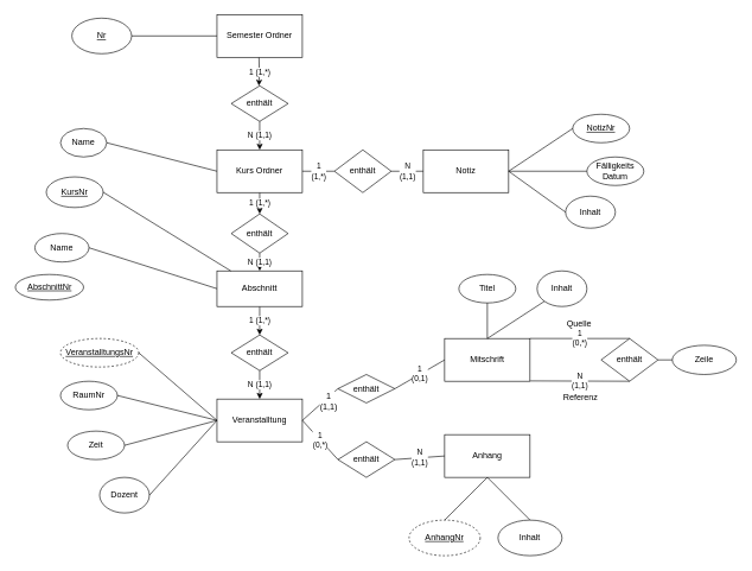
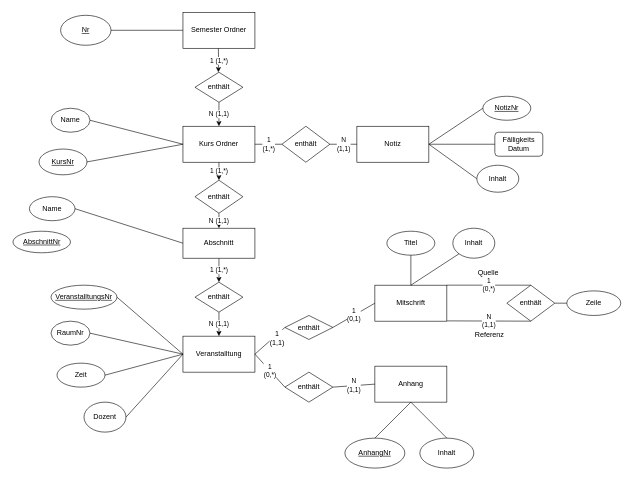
  <mxCell id="0" />
  <mxCell id="1" parent="0" />
  <mxCell id="2" value="1 (1,*)" style="edgeStyle=orthogonalEdgeStyle;rounded=0;orthogonalLoop=1;jettySize=auto;html=1;exitX=0.5;exitY=1;exitDx=0;exitDy=0;entryX=0.5;entryY=0;entryDx=0;entryDy=0;" parent="1" edge="1"><mxGeometry relative="1" as="geometry"><mxPoint x="363" y="80" as="sourcePoint" /><mxPoint x="363" y="120" as="targetPoint" /></mxGeometry></mxCell>
  <mxCell id="3" value="Semester Ordner" style="rounded=0;whiteSpace=wrap;html=1;" parent="1" vertex="1"><mxGeometry x="304" y="20" width="120" height="60" as="geometry" /></mxCell>
  <mxCell id="4" value="1 (1,*)" style="edgeStyle=orthogonalEdgeStyle;rounded=0;orthogonalLoop=1;jettySize=auto;html=1;exitX=0.5;exitY=1;exitDx=0;exitDy=0;entryX=0.5;entryY=0;entryDx=0;entryDy=0;" parent="1" source="5" target="11" edge="1"><mxGeometry relative="1" as="geometry" /></mxCell>
  <mxCell id="5" value="Kurs Ordner" style="rounded=0;whiteSpace=wrap;html=1;" parent="1" vertex="1"><mxGeometry x="304" y="210" width="120" height="60" as="geometry" /></mxCell>
  <mxCell id="6" value="N (1,1)" style="edgeStyle=orthogonalEdgeStyle;rounded=0;orthogonalLoop=1;jettySize=auto;html=1;exitX=0.5;exitY=1;exitDx=0;exitDy=0;entryX=0.5;entryY=0;entryDx=0;entryDy=0;" parent="1" source="7" target="5" edge="1"><mxGeometry relative="1" as="geometry" /></mxCell>
  <mxCell id="7" value="enthält" style="rhombus;whiteSpace=wrap;html=1;" parent="1" vertex="1"><mxGeometry x="324" y="120" width="80" height="50" as="geometry" /></mxCell>
  <mxCell id="8" value="1 (1,*)" style="edgeStyle=orthogonalEdgeStyle;rounded=0;orthogonalLoop=1;jettySize=auto;html=1;exitX=0.5;exitY=1;exitDx=0;exitDy=0;entryX=0.5;entryY=0;entryDx=0;entryDy=0;" parent="1" source="9" target="33" edge="1"><mxGeometry relative="1" as="geometry" /></mxCell>
  <mxCell id="9" value="Abschnitt" style="rounded=0;whiteSpace=wrap;html=1;" parent="1" vertex="1"><mxGeometry x="304" y="380" width="120" height="50" as="geometry" /></mxCell>
  <mxCell id="10" value="N (1,1)" style="edgeStyle=orthogonalEdgeStyle;rounded=0;orthogonalLoop=1;jettySize=auto;html=1;exitX=0.5;exitY=1;exitDx=0;exitDy=0;entryX=0.5;entryY=0;entryDx=0;entryDy=0;" parent="1" source="11" target="9" edge="1"><mxGeometry relative="1" as="geometry" /></mxCell>
  <mxCell id="11" value="enthält" style="rhombus;whiteSpace=wrap;html=1;" parent="1" vertex="1"><mxGeometry x="324" y="300" width="80" height="55" as="geometry" /></mxCell>
  <mxCell id="12" value="Mitschrift" style="rounded=0;whiteSpace=wrap;html=1;" parent="1" vertex="1"><mxGeometry x="624" y="475" width="120" height="60" as="geometry" /></mxCell>
  <mxCell id="13" value="Veranstalltung" style="rounded=0;whiteSpace=wrap;html=1;" parent="1" vertex="1"><mxGeometry x="304" y="560" width="120" height="60" as="geometry" /></mxCell>
  <mxCell id="14" value="Anhang" style="rounded=0;whiteSpace=wrap;html=1;" parent="1" vertex="1"><mxGeometry x="624" y="610" width="120" height="60" as="geometry" /></mxCell>
  <mxCell id="15" value="1&lt;br&gt;(0,*)" style="endArrow=none;html=1;entryX=1;entryY=0.5;entryDx=0;entryDy=0;exitX=0;exitY=0.5;exitDx=0;exitDy=0;" parent="1" source="16" target="13" edge="1"><mxGeometry width="50" height="50" relative="1" as="geometry"><mxPoint x="304" y="720" as="sourcePoint" /><mxPoint x="354" y="670" as="targetPoint" /><mxPoint as="offset" /></mxGeometry></mxCell>
  <mxCell id="16" value="enthält" style="rhombus;whiteSpace=wrap;html=1;" parent="1" vertex="1"><mxGeometry x="474" y="620" width="80" height="50" as="geometry" /></mxCell>
  <mxCell id="17" value="N&lt;br&gt;(1,1)" style="endArrow=none;html=1;entryX=1;entryY=0.5;entryDx=0;entryDy=0;exitX=0;exitY=0.5;exitDx=0;exitDy=0;" parent="1" source="14" target="16" edge="1"><mxGeometry width="50" height="50" relative="1" as="geometry"><mxPoint x="624" y="670" as="sourcePoint" /><mxPoint x="424" y="540" as="targetPoint" /></mxGeometry></mxCell>
- <mxCell id="18" value="RaumNr" style="ellipse;whiteSpace=wrap;html=1;" parent="1" vertex="1"><mxGeometry x="84" y="535" width="80" height="40" as="geometry" /></mxCell>
+ <mxCell id="18" value="RaumNr" style="ellipse;whiteSpace=wrap;html=1;" parent="1" vertex="1"><mxGeometry x="84" y="535" width="65" height="40" as="geometry" /></mxCell>
  <mxCell id="19" value="" style="endArrow=none;html=1;entryX=1;entryY=0.5;entryDx=0;entryDy=0;exitX=0;exitY=0.5;exitDx=0;exitDy=0;" parent="1" source="13" target="18" edge="1"><mxGeometry width="50" height="50" relative="1" as="geometry"><mxPoint x="154" y="740" as="sourcePoint" /><mxPoint x="204" y="690" as="targetPoint" /></mxGeometry></mxCell>
  <mxCell id="20" value="Zeit" style="ellipse;whiteSpace=wrap;html=1;" parent="1" vertex="1"><mxGeometry x="94" y="605" width="80" height="40" as="geometry" /></mxCell>
  <mxCell id="21" value="" style="endArrow=none;html=1;exitX=1;exitY=0.5;exitDx=0;exitDy=0;entryX=0;entryY=0.5;entryDx=0;entryDy=0;" parent="1" source="20" target="13" edge="1"><mxGeometry width="50" height="50" relative="1" as="geometry"><mxPoint x="154" y="740" as="sourcePoint" /><mxPoint x="204" y="690" as="targetPoint" /></mxGeometry></mxCell>
  <mxCell id="22" value="Dozent" style="ellipse;whiteSpace=wrap;html=1;" parent="1" vertex="1"><mxGeometry x="139" y="670" width="70" height="50" as="geometry" /></mxCell>
  <mxCell id="23" value="" style="endArrow=none;html=1;exitX=1;exitY=0.5;exitDx=0;exitDy=0;entryX=0;entryY=0.5;entryDx=0;entryDy=0;" parent="1" source="22" target="13" edge="1"><mxGeometry width="50" height="50" relative="1" as="geometry"><mxPoint x="224" y="630" as="sourcePoint" /><mxPoint x="304" y="550" as="targetPoint" /></mxGeometry></mxCell>
- <mxCell id="24" value="&lt;u&gt;VeranstalltungsNr&lt;/u&gt;" style="ellipse;whiteSpace=wrap;html=1;dashed=1;" parent="1" vertex="1"><mxGeometry x="84" y="475" width="110" height="40" as="geometry" /></mxCell>
+ <mxCell id="24" value="&lt;u&gt;VeranstalltungsNr&lt;/u&gt;" style="ellipse;whiteSpace=wrap;html=1;" parent="1" vertex="1"><mxGeometry x="84" y="475" width="110" height="40" as="geometry" /></mxCell>
  <mxCell id="25" value="" style="endArrow=none;html=1;entryX=1;entryY=0.5;entryDx=0;entryDy=0;exitX=0;exitY=0.5;exitDx=0;exitDy=0;" parent="1" source="13" target="24" edge="1"><mxGeometry width="50" height="50" relative="1" as="geometry"><mxPoint x="104" y="740" as="sourcePoint" /><mxPoint x="154" y="690" as="targetPoint" /></mxGeometry></mxCell>
  <mxCell id="26" value="&lt;u&gt;Nr&lt;/u&gt;" style="ellipse;whiteSpace=wrap;html=1;" parent="1" vertex="1"><mxGeometry x="100" y="25" width="84" height="50" as="geometry" /></mxCell>
  <mxCell id="27" value="" style="endArrow=none;html=1;exitX=1;exitY=0.5;exitDx=0;exitDy=0;entryX=0;entryY=0.5;entryDx=0;entryDy=0;" parent="1" source="26" target="3" edge="1"><mxGeometry width="50" height="50" relative="1" as="geometry"><mxPoint x="164" y="250" as="sourcePoint" /><mxPoint x="214" y="200" as="targetPoint" /></mxGeometry></mxCell>
  <mxCell id="28" value="Name" style="ellipse;whiteSpace=wrap;html=1;" parent="1" vertex="1"><mxGeometry x="84" y="180" width="65" height="40" as="geometry" /></mxCell>
  <mxCell id="29" value="" style="endArrow=none;html=1;entryX=1;entryY=0.5;entryDx=0;entryDy=0;exitX=0;exitY=0.5;exitDx=0;exitDy=0;" parent="1" source="5" target="28" edge="1"><mxGeometry width="50" height="50" relative="1" as="geometry"><mxPoint x="189" y="290" as="sourcePoint" /><mxPoint x="239" y="240" as="targetPoint" /></mxGeometry></mxCell>
  <mxCell id="30" value="&lt;u&gt;KursNr&lt;/u&gt;" style="ellipse;whiteSpace=wrap;html=1;" parent="1" vertex="1"><mxGeometry x="64" y="248" width="80" height="43" as="geometry" /></mxCell>
- <mxCell id="31" value="" style="endArrow=none;html=1;exitX=1;exitY=0.5;exitDx=0;exitDy=0;" parent="1" source="30" target="9" edge="1"><mxGeometry width="50" height="50" relative="1" as="geometry"><mxPoint x="193.5" y="290" as="sourcePoint" /><mxPoint x="243.5" y="240" as="targetPoint" /></mxGeometry></mxCell>
+ <mxCell id="31" value="" style="endArrow=none;html=1;exitX=1;exitY=0.5;exitDx=0;exitDy=0;entryX=0;entryY=0.5;entryDx=0;entryDy=0;" parent="1" source="30" target="5" edge="1"><mxGeometry width="50" height="50" relative="1" as="geometry"><mxPoint x="193.5" y="290" as="sourcePoint" /><mxPoint x="243.5" y="240" as="targetPoint" /></mxGeometry></mxCell>
  <mxCell id="32" value="N (1,1)" style="edgeStyle=orthogonalEdgeStyle;rounded=0;orthogonalLoop=1;jettySize=auto;html=1;exitX=0.5;exitY=1;exitDx=0;exitDy=0;entryX=0.5;entryY=0;entryDx=0;entryDy=0;" parent="1" source="33" target="13" edge="1"><mxGeometry relative="1" as="geometry" /></mxCell>
  <mxCell id="33" value="enthält" style="rhombus;whiteSpace=wrap;html=1;" parent="1" vertex="1"><mxGeometry x="324" y="470" width="80" height="50" as="geometry" /></mxCell>
  <mxCell id="34" value="Notiz" style="rounded=0;whiteSpace=wrap;html=1;" parent="1" vertex="1"><mxGeometry x="594" y="210" width="120" height="60" as="geometry" /></mxCell>
  <mxCell id="35" value="enthält" style="rhombus;whiteSpace=wrap;html=1;" parent="1" vertex="1"><mxGeometry x="469" y="210" width="80" height="60" as="geometry" /></mxCell>
  <mxCell id="36" value="1&lt;br&gt;(1,*)" style="endArrow=none;html=1;exitX=1;exitY=0.5;exitDx=0;exitDy=0;entryX=0;entryY=0.5;entryDx=0;entryDy=0;" parent="1" source="5" target="35" edge="1"><mxGeometry width="50" height="50" relative="1" as="geometry"><mxPoint x="464" y="370" as="sourcePoint" /><mxPoint x="514" y="320" as="targetPoint" /></mxGeometry></mxCell>
  <mxCell id="37" value="N&lt;br&gt;(1,1)" style="endArrow=none;html=1;exitX=1;exitY=0.5;exitDx=0;exitDy=0;entryX=0;entryY=0.5;entryDx=0;entryDy=0;" parent="1" source="35" target="34" edge="1"><mxGeometry width="50" height="50" relative="1" as="geometry"><mxPoint x="544" y="355" as="sourcePoint" /><mxPoint x="594" y="305" as="targetPoint" /></mxGeometry></mxCell>
  <mxCell id="38" value="enthält" style="rhombus;whiteSpace=wrap;html=1;" parent="1" vertex="1"><mxGeometry x="844" y="475" width="80" height="60" as="geometry" /></mxCell>
  <mxCell id="39" value="Titel" style="ellipse;whiteSpace=wrap;html=1;" parent="1" vertex="1"><mxGeometry x="644" y="385" width="80" height="40" as="geometry" /></mxCell>
  <mxCell id="40" value="" style="endArrow=none;html=1;exitX=0.5;exitY=1;exitDx=0;exitDy=0;entryX=0.5;entryY=0;entryDx=0;entryDy=0;" parent="1" source="39" target="12" edge="1"><mxGeometry width="50" height="50" relative="1" as="geometry"><mxPoint x="104" y="725" as="sourcePoint" /><mxPoint x="154" y="675" as="targetPoint" /></mxGeometry></mxCell>
- <mxCell id="41" value="&lt;u&gt;AnhangNr&lt;/u&gt;" style="ellipse;whiteSpace=wrap;html=1;dashed=1;" parent="1" vertex="1"><mxGeometry x="574" y="730" width="100" height="50" as="geometry" /></mxCell>
+ <mxCell id="41" value="&lt;u&gt;AnhangNr&lt;/u&gt;" style="ellipse;whiteSpace=wrap;html=1;" parent="1" vertex="1"><mxGeometry x="574" y="730" width="100" height="50" as="geometry" /></mxCell>
  <mxCell id="42" value="" style="endArrow=none;html=1;exitX=0.5;exitY=0;exitDx=0;exitDy=0;entryX=0.5;entryY=1;entryDx=0;entryDy=0;" parent="1" source="41" edge="1" target="14"><mxGeometry width="50" height="50" relative="1" as="geometry"><mxPoint x="618.5" y="780" as="sourcePoint" /><mxPoint x="668.5" y="730" as="targetPoint" /></mxGeometry></mxCell>
  <mxCell id="43" value="Zeile" style="ellipse;whiteSpace=wrap;html=1;" parent="1" vertex="1"><mxGeometry x="944" y="484.5" width="90" height="41" as="geometry" /></mxCell>
  <mxCell id="44" value="" style="endArrow=none;html=1;entryX=0;entryY=0.5;entryDx=0;entryDy=0;exitX=1;exitY=0.5;exitDx=0;exitDy=0;" parent="1" source="38" target="43" edge="1"><mxGeometry width="50" height="50" relative="1" as="geometry"><mxPoint x="244" y="925" as="sourcePoint" /><mxPoint x="294" y="875" as="targetPoint" /></mxGeometry></mxCell>
  <mxCell id="45" value="1&lt;br&gt;(0,*)" style="endArrow=none;html=1;exitX=1.001;exitY=-0.001;exitDx=0;exitDy=0;exitPerimeter=0;entryX=0.5;entryY=0;entryDx=0;entryDy=0;" parent="1" source="12" target="38" edge="1"><mxGeometry width="50" height="50" relative="1" as="geometry"><mxPoint x="764" y="475" as="sourcePoint" /><mxPoint x="814" y="425" as="targetPoint" /></mxGeometry></mxCell>
  <mxCell id="46" value="N&lt;br&gt;(1,1)" style="endArrow=none;html=1;exitX=1.004;exitY=0.992;exitDx=0;exitDy=0;exitPerimeter=0;entryX=0.5;entryY=1;entryDx=0;entryDy=0;" parent="1" source="12" target="38" edge="1"><mxGeometry width="50" height="50" relative="1" as="geometry"><mxPoint x="864" y="615" as="sourcePoint" /><mxPoint x="914" y="565" as="targetPoint" /></mxGeometry></mxCell>
  <mxCell id="47" value="&lt;u&gt;NotizNr&lt;/u&gt;" style="ellipse;whiteSpace=wrap;html=1;" parent="1" vertex="1"><mxGeometry x="804" y="160" width="80" height="40" as="geometry" /></mxCell>
  <mxCell id="48" value="" style="endArrow=none;html=1;exitX=1;exitY=0.5;exitDx=0;exitDy=0;entryX=0;entryY=0.5;entryDx=0;entryDy=0;" parent="1" source="34" target="47" edge="1"><mxGeometry width="50" height="50" relative="1" as="geometry"><mxPoint x="769" y="290" as="sourcePoint" /><mxPoint x="819" y="240" as="targetPoint" /></mxGeometry></mxCell>
- <mxCell id="49" value="Fälligkeits Datum" style="ellipse;whiteSpace=wrap;html=1;" parent="1" vertex="1"><mxGeometry x="824" y="220" width="80" height="40" as="geometry" /></mxCell>
+ <mxCell id="49" value="Fälligkeits Datum" style="whiteSpace=wrap;html=1;rounded=1;" parent="1" vertex="1"><mxGeometry x="824" y="220" width="80" height="40" as="geometry" /></mxCell>
  <mxCell id="50" value="" style="endArrow=none;html=1;entryX=0;entryY=0.5;entryDx=0;entryDy=0;exitX=1;exitY=0.5;exitDx=0;exitDy=0;" parent="1" source="34" target="49" edge="1"><mxGeometry width="50" height="50" relative="1" as="geometry"><mxPoint x="714" y="240" as="sourcePoint" /><mxPoint x="804" y="235" as="targetPoint" /></mxGeometry></mxCell>
  <mxCell id="51" value="Inhalt" style="ellipse;whiteSpace=wrap;html=1;" parent="1" vertex="1"><mxGeometry x="794" y="275" width="70" height="45" as="geometry" /></mxCell>
  <mxCell id="52" value="" style="endArrow=none;html=1;entryX=0;entryY=0.5;entryDx=0;entryDy=0;exitX=1;exitY=0.5;exitDx=0;exitDy=0;" parent="1" source="34" target="51" edge="1"><mxGeometry width="50" height="50" relative="1" as="geometry"><mxPoint x="684" y="316" as="sourcePoint" /><mxPoint x="734" y="266" as="targetPoint" /></mxGeometry></mxCell>
  <mxCell id="53" value="Inhalt" style="ellipse;whiteSpace=wrap;html=1;" parent="1" vertex="1"><mxGeometry x="754" y="380" width="70" height="50" as="geometry" /></mxCell>
  <mxCell id="54" value="" style="endArrow=none;html=1;entryX=0;entryY=1;entryDx=0;entryDy=0;" parent="1" target="53" edge="1"><mxGeometry width="50" height="50" relative="1" as="geometry"><mxPoint x="684" y="475" as="sourcePoint" /><mxPoint x="744" y="425" as="targetPoint" /></mxGeometry></mxCell>
  <mxCell id="55" value="Inhalt" style="ellipse;whiteSpace=wrap;html=1;" parent="1" vertex="1"><mxGeometry x="699" y="730" width="90" height="50" as="geometry" /></mxCell>
  <mxCell id="56" value="" style="endArrow=none;html=1;exitX=0.5;exitY=1;exitDx=0;exitDy=0;entryX=0.5;entryY=0;entryDx=0;entryDy=0;" parent="1" source="14" target="55" edge="1"><mxGeometry width="50" height="50" relative="1" as="geometry"><mxPoint x="764" y="730" as="sourcePoint" /><mxPoint x="814" y="680" as="targetPoint" /></mxGeometry></mxCell>
  <mxCell id="57" value="enthält" style="rhombus;whiteSpace=wrap;html=1;" parent="1" vertex="1"><mxGeometry x="474" y="525.5" width="80" height="40" as="geometry" /></mxCell>
  <mxCell id="58" value="" style="endArrow=none;html=1;entryX=0;entryY=0.5;entryDx=0;entryDy=0;exitX=1;exitY=0.5;exitDx=0;exitDy=0;" parent="1" source="13" target="57" edge="1"><mxGeometry width="50" height="50" relative="1" as="geometry"><mxPoint x="434" y="600" as="sourcePoint" /><mxPoint x="484" y="550" as="targetPoint" /></mxGeometry></mxCell>
  <mxCell id="59" value="1&lt;br&gt;(1,1)" style="text;html=1;resizable=0;points=[];align=center;verticalAlign=middle;labelBackgroundColor=#ffffff;" parent="58" vertex="1" connectable="0"><mxGeometry x="0.335" y="-4" relative="1" as="geometry"><mxPoint as="offset" /></mxGeometry></mxCell>
  <mxCell id="60" value="1&lt;br&gt;(0,1)" style="endArrow=none;html=1;entryX=0;entryY=0.5;entryDx=0;entryDy=0;exitX=1;exitY=0.5;exitDx=0;exitDy=0;" parent="1" source="57" target="12" edge="1"><mxGeometry width="50" height="50" relative="1" as="geometry"><mxPoint x="579" y="545.5" as="sourcePoint" /><mxPoint x="564" y="460" as="targetPoint" /></mxGeometry></mxCell>
  <mxCell id="61" value="Quelle" style="text;html=1;resizable=0;points=[];autosize=1;align=left;verticalAlign=top;spacingTop=-4;" parent="1" vertex="1"><mxGeometry x="794" y="445" width="50" height="20" as="geometry" /></mxCell>
  <mxCell id="62" value="Referenz" style="text;html=1;resizable=0;points=[];autosize=1;align=left;verticalAlign=top;spacingTop=-4;" parent="1" vertex="1"><mxGeometry x="789" y="547.5" width="60" height="20" as="geometry" /></mxCell>
  <mxCell id="63" value="Name" style="ellipse;whiteSpace=wrap;html=1;" parent="1" vertex="1"><mxGeometry x="48" y="327.5" width="76" height="40" as="geometry" /></mxCell>
  <mxCell id="64" value="&lt;u&gt;AbschnittNr&lt;/u&gt;" style="ellipse;whiteSpace=wrap;html=1;" parent="1" vertex="1"><mxGeometry x="20.5" y="385" width="96" height="36" as="geometry" /></mxCell>
  <mxCell id="65" value="" style="endArrow=none;html=1;entryX=0;entryY=0.5;entryDx=0;entryDy=0;exitX=1;exitY=0.5;exitDx=0;exitDy=0;" parent="1" source="63" target="9" edge="1"><mxGeometry width="50" height="50" relative="1" as="geometry"><mxPoint x="20" y="900" as="sourcePoint" /><mxPoint x="70" y="850" as="targetPoint" /></mxGeometry></mxCell>
